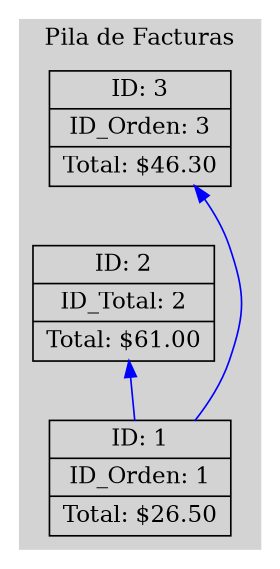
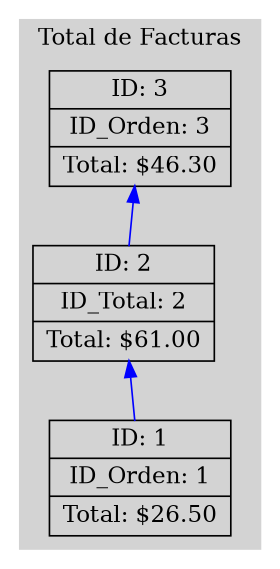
  digraph {
    rankdir=TB
    node [shape=record]
    edge [color=blue dir=back]
    n1 [label="{ID: 3 | ID_Orden: 3 | Total: $46.30}"]
    n2 [label="{ID: 2 | ID_Total: 2 | Total: $61.00}"]
    n3 [label="{ID: 1 | ID_Orden: 1 | Total: $26.50}"]
    subgraph cluster_1 {
      color=lightgrey
-     label="Pila de Facturas"
+     label="Total de Facturas"
      style=filled
      n1
      n2
      n3
    }
-   n1 -> n3
+   n1 -> n2
    n2 -> n3
  }
